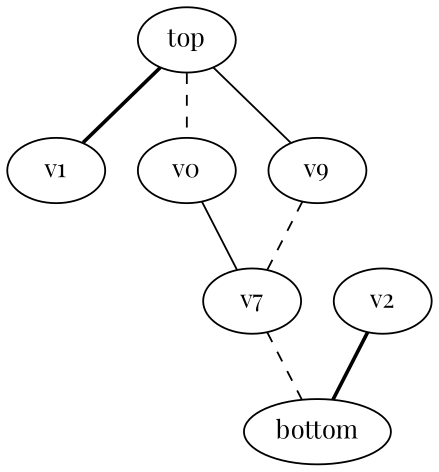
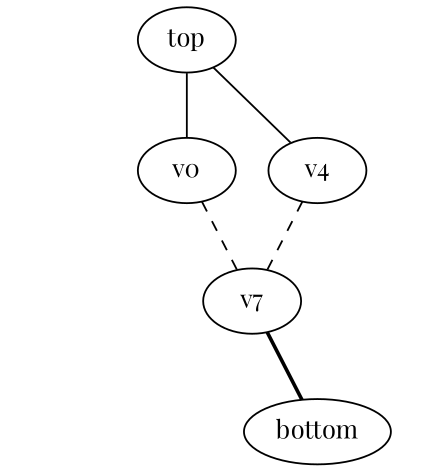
  graph {
    fontname="Playfair Display"
    node [fontname="Playfair Display"]
    edge [fontname="Playfair Display" style=bold]
    top
-   v1
    n3 [label=v0]
-   v4 [label=v9]
+   v4
    n5 [label=v7]
-   v2
    bottom
-   top -- v1
-   top -- n3 [style=dashed]
+   top -- n3 [style=solid]
    top -- v4 [style=solid]
-   n3 -- n5 [style=solid]
+   n3 -- n5 [style=dashed]
    v4 -- n5 [style=dashed]
-   n5 -- bottom [style=dashed]
-   v2 -- bottom
+   n5 -- bottom
  }
